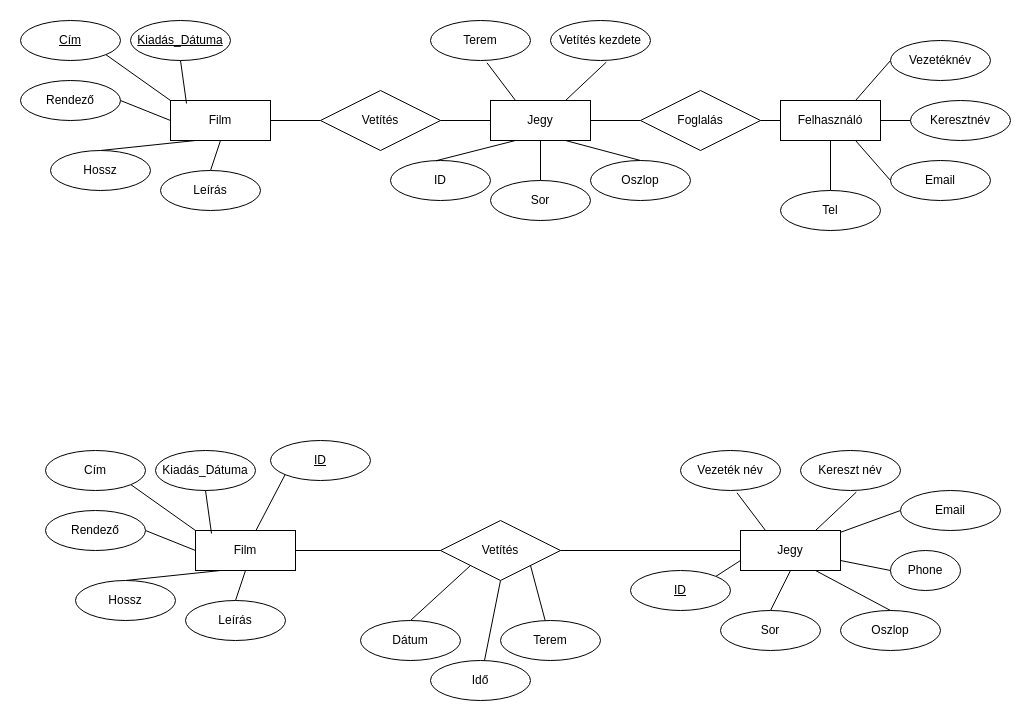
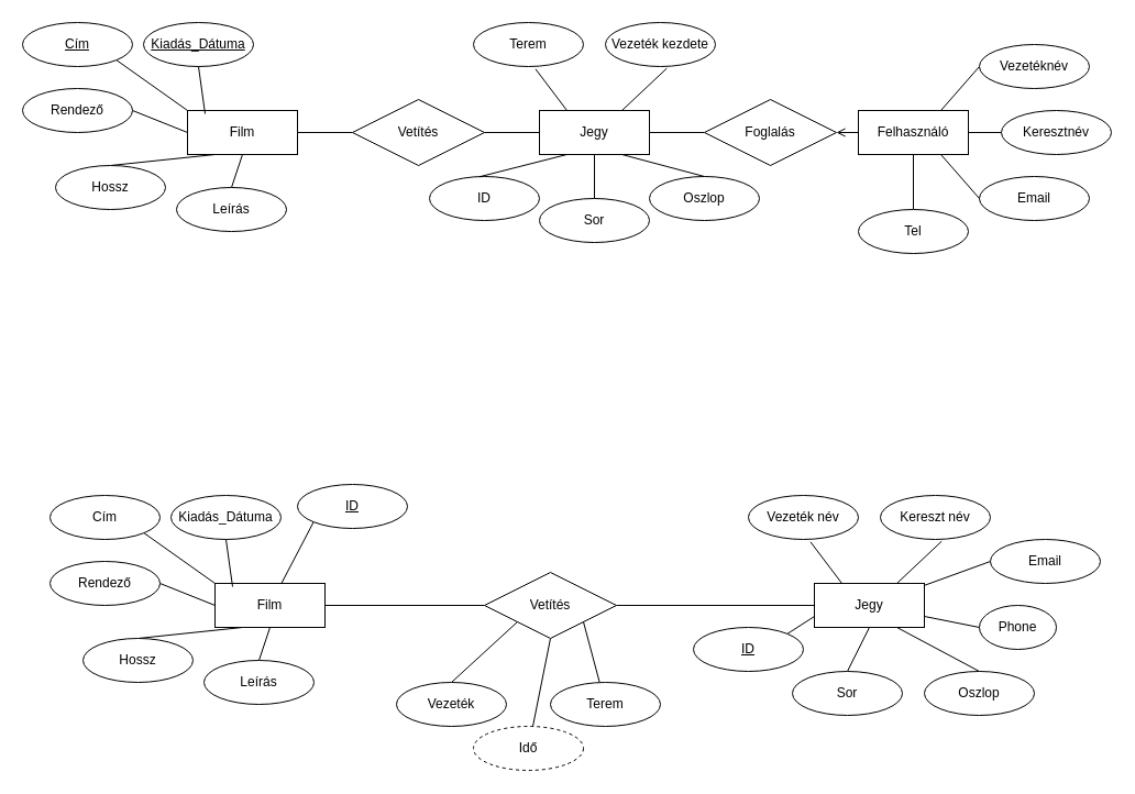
  <mxCell id="0" />
  <mxCell id="1" parent="0" />
  <mxCell id="2" style="edgeStyle=orthogonalEdgeStyle;rounded=0;orthogonalLoop=1;jettySize=auto;html=1;exitX=1;exitY=0.5;exitDx=0;exitDy=0;entryX=0;entryY=0.5;entryDx=0;entryDy=0;endArrow=none;endFill=0;" edge="1" parent="1" source="3" target="29"><mxGeometry relative="1" as="geometry" /></mxCell>
  <mxCell id="3" value="Film" style="whiteSpace=wrap;html=1;align=center;" vertex="1" parent="1"><mxGeometry x="170" y="100" width="100" height="40" as="geometry" /></mxCell>
- <mxCell id="4" style="edgeStyle=orthogonalEdgeStyle;rounded=0;orthogonalLoop=1;jettySize=auto;html=1;exitX=0;exitY=0.5;exitDx=0;exitDy=0;entryX=1;entryY=0.5;entryDx=0;entryDy=0;endArrow=none;endFill=0;" edge="1" parent="1" source="5" target="33"><mxGeometry relative="1" as="geometry" /></mxCell>
+ <mxCell id="4" style="edgeStyle=orthogonalEdgeStyle;rounded=0;orthogonalLoop=1;jettySize=auto;html=1;exitX=0;exitY=0.5;exitDx=0;exitDy=0;entryX=1;entryY=0.5;entryDx=0;entryDy=0;endArrow=open;endFill=0;" edge="1" parent="1" source="5" target="33"><mxGeometry relative="1" as="geometry" /></mxCell>
  <mxCell id="5" value="Felhasználó" style="whiteSpace=wrap;html=1;align=center;" vertex="1" parent="1"><mxGeometry x="780" y="100" width="100" height="40" as="geometry" /></mxCell>
  <mxCell id="6" style="rounded=0;orthogonalLoop=1;jettySize=auto;html=1;exitX=1;exitY=1;exitDx=0;exitDy=0;entryX=0;entryY=0;entryDx=0;entryDy=0;endArrow=none;endFill=0;" edge="1" parent="1" source="7" target="3"><mxGeometry relative="1" as="geometry" /></mxCell>
  <mxCell id="7" value="&lt;u&gt;Cím&lt;/u&gt;" style="ellipse;whiteSpace=wrap;html=1;align=center;" vertex="1" parent="1"><mxGeometry x="20" y="20" width="100" height="40" as="geometry" /></mxCell>
  <mxCell id="8" style="rounded=0;orthogonalLoop=1;jettySize=auto;html=1;exitX=1;exitY=0.5;exitDx=0;exitDy=0;entryX=0;entryY=0.5;entryDx=0;entryDy=0;endArrow=none;endFill=0;" edge="1" parent="1" source="9" target="3"><mxGeometry relative="1" as="geometry" /></mxCell>
  <mxCell id="9" value="Rendező&lt;span style=&quot;color: rgba(0, 0, 0, 0); font-family: monospace; font-size: 0px; text-align: start; text-wrap: nowrap;&quot;&gt;%3CmxGraphModel%3E%3Croot%3E%3CmxCell%20id%3D%220%22%2F%3E%3CmxCell%20id%3D%221%22%20parent%3D%220%22%2F%3E%3CmxCell%20id%3D%222%22%20value%3D%22C%C3%ADm%22%20style%3D%22ellipse%3BwhiteSpace%3Dwrap%3Bhtml%3D1%3Balign%3Dcenter%3B%22%20vertex%3D%221%22%20parent%3D%221%22%3E%3CmxGeometry%20x%3D%2230%22%20y%3D%22120%22%20width%3D%22100%22%20height%3D%2240%22%20as%3D%22geometry%22%2F%3E%3C%2FmxCell%3E%3C%2Froot%3E%3C%2FmxGraphModel%3E&lt;/span&gt;" style="ellipse;whiteSpace=wrap;html=1;align=center;" vertex="1" parent="1"><mxGeometry x="20" y="80" width="100" height="40" as="geometry" /></mxCell>
  <mxCell id="10" style="rounded=0;orthogonalLoop=1;jettySize=auto;html=1;exitX=0.5;exitY=0;exitDx=0;exitDy=0;entryX=0.25;entryY=1;entryDx=0;entryDy=0;endArrow=none;endFill=0;" edge="1" parent="1" source="11" target="3"><mxGeometry relative="1" as="geometry" /></mxCell>
  <mxCell id="11" value="Hossz" style="ellipse;whiteSpace=wrap;html=1;align=center;" vertex="1" parent="1"><mxGeometry x="50" y="150" width="100" height="40" as="geometry" /></mxCell>
  <mxCell id="12" style="rounded=0;orthogonalLoop=1;jettySize=auto;html=1;exitX=0.5;exitY=0;exitDx=0;exitDy=0;entryX=0.5;entryY=1;entryDx=0;entryDy=0;endArrow=none;endFill=0;" edge="1" parent="1" source="13" target="3"><mxGeometry relative="1" as="geometry" /></mxCell>
  <mxCell id="13" value="Leírás" style="ellipse;whiteSpace=wrap;html=1;align=center;" vertex="1" parent="1"><mxGeometry x="160" y="170" width="100" height="40" as="geometry" /></mxCell>
  <mxCell id="14" value="&lt;u&gt;Kiadás_Dátuma&lt;/u&gt;" style="ellipse;whiteSpace=wrap;html=1;align=center;" vertex="1" parent="1"><mxGeometry x="130" y="20" width="100" height="40" as="geometry" /></mxCell>
  <mxCell id="15" style="rounded=0;orthogonalLoop=1;jettySize=auto;html=1;exitX=0.5;exitY=1;exitDx=0;exitDy=0;entryX=0.16;entryY=0.075;entryDx=0;entryDy=0;entryPerimeter=0;endArrow=none;endFill=0;" edge="1" parent="1" source="14" target="3"><mxGeometry relative="1" as="geometry" /></mxCell>
  <mxCell id="16" style="rounded=0;orthogonalLoop=1;jettySize=auto;html=1;exitX=0;exitY=0.5;exitDx=0;exitDy=0;entryX=0.75;entryY=0;entryDx=0;entryDy=0;endArrow=none;endFill=0;" edge="1" parent="1" source="17" target="5"><mxGeometry relative="1" as="geometry" /></mxCell>
  <mxCell id="17" value="Vezetéknév" style="ellipse;whiteSpace=wrap;html=1;align=center;" vertex="1" parent="1"><mxGeometry x="890" y="40" width="100" height="40" as="geometry" /></mxCell>
  <mxCell id="18" style="rounded=0;orthogonalLoop=1;jettySize=auto;html=1;exitX=0;exitY=0.5;exitDx=0;exitDy=0;entryX=1;entryY=0.5;entryDx=0;entryDy=0;endArrow=none;endFill=0;" edge="1" parent="1" source="19" target="5"><mxGeometry relative="1" as="geometry" /></mxCell>
  <mxCell id="19" value="Keresztnév" style="ellipse;whiteSpace=wrap;html=1;align=center;" vertex="1" parent="1"><mxGeometry x="910" y="100" width="100" height="40" as="geometry" /></mxCell>
  <mxCell id="20" value="Email" style="ellipse;whiteSpace=wrap;html=1;align=center;" vertex="1" parent="1"><mxGeometry x="890" y="160" width="100" height="40" as="geometry" /></mxCell>
  <mxCell id="21" style="rounded=0;orthogonalLoop=1;jettySize=auto;html=1;exitX=0;exitY=0.5;exitDx=0;exitDy=0;entryX=0.75;entryY=1;entryDx=0;entryDy=0;endArrow=none;endFill=0;" edge="1" parent="1" source="20" target="5"><mxGeometry relative="1" as="geometry" /></mxCell>
  <mxCell id="22" style="rounded=0;orthogonalLoop=1;jettySize=auto;html=1;exitX=0.5;exitY=0;exitDx=0;exitDy=0;entryX=0.5;entryY=1;entryDx=0;entryDy=0;endArrow=none;endFill=0;" edge="1" parent="1" source="23" target="5"><mxGeometry relative="1" as="geometry" /></mxCell>
  <mxCell id="23" value="Tel" style="ellipse;whiteSpace=wrap;html=1;align=center;" vertex="1" parent="1"><mxGeometry x="780" y="190" width="100" height="40" as="geometry" /></mxCell>
- <mxCell id="24" value="Vetítés kezdete" style="ellipse;whiteSpace=wrap;html=1;align=center;" vertex="1" parent="1"><mxGeometry x="550" y="20" width="100" height="40" as="geometry" /></mxCell>
+ <mxCell id="24" value="Vezeték kezdete" style="ellipse;whiteSpace=wrap;html=1;align=center;" vertex="1" parent="1"><mxGeometry x="550" y="20" width="100" height="40" as="geometry" /></mxCell>
  <mxCell id="25" value="Terem" style="ellipse;whiteSpace=wrap;html=1;align=center;" vertex="1" parent="1"><mxGeometry x="430" y="20" width="100" height="40" as="geometry" /></mxCell>
  <mxCell id="26" value="Oszlop" style="ellipse;whiteSpace=wrap;html=1;align=center;" vertex="1" parent="1"><mxGeometry x="590" y="160" width="100" height="40" as="geometry" /></mxCell>
  <mxCell id="27" value="ID" style="ellipse;whiteSpace=wrap;html=1;align=center;" vertex="1" parent="1"><mxGeometry x="390" y="160" width="100" height="40" as="geometry" /></mxCell>
  <mxCell id="28" style="edgeStyle=orthogonalEdgeStyle;rounded=0;orthogonalLoop=1;jettySize=auto;html=1;exitX=1;exitY=0.5;exitDx=0;exitDy=0;endArrow=none;endFill=0;" edge="1" parent="1" source="29" target="32"><mxGeometry relative="1" as="geometry" /></mxCell>
  <mxCell id="29" value="Vetítés" style="shape=rhombus;perimeter=rhombusPerimeter;whiteSpace=wrap;html=1;align=center;" vertex="1" parent="1"><mxGeometry x="320" y="90" width="120" height="60" as="geometry" /></mxCell>
  <mxCell id="30" style="edgeStyle=orthogonalEdgeStyle;rounded=0;orthogonalLoop=1;jettySize=auto;html=1;exitX=1;exitY=0.5;exitDx=0;exitDy=0;entryX=0;entryY=0.5;entryDx=0;entryDy=0;endArrow=none;endFill=0;" edge="1" parent="1" source="32" target="33"><mxGeometry relative="1" as="geometry" /></mxCell>
  <mxCell id="31" style="rounded=0;orthogonalLoop=1;jettySize=auto;html=1;exitX=0.75;exitY=1;exitDx=0;exitDy=0;entryX=0.5;entryY=0;entryDx=0;entryDy=0;endArrow=none;endFill=0;" edge="1" parent="1" source="32" target="26"><mxGeometry relative="1" as="geometry" /></mxCell>
  <mxCell id="32" value="Jegy" style="whiteSpace=wrap;html=1;align=center;" vertex="1" parent="1"><mxGeometry x="490" y="100" width="100" height="40" as="geometry" /></mxCell>
  <mxCell id="33" value="Foglalás" style="shape=rhombus;perimeter=rhombusPerimeter;whiteSpace=wrap;html=1;align=center;" vertex="1" parent="1"><mxGeometry x="640" y="90" width="120" height="60" as="geometry" /></mxCell>
  <mxCell id="34" style="rounded=0;orthogonalLoop=1;jettySize=auto;html=1;exitX=0.25;exitY=0;exitDx=0;exitDy=0;entryX=0.565;entryY=1.058;entryDx=0;entryDy=0;entryPerimeter=0;endArrow=none;endFill=0;" edge="1" parent="1" source="32" target="25"><mxGeometry relative="1" as="geometry" /></mxCell>
  <mxCell id="35" style="rounded=0;orthogonalLoop=1;jettySize=auto;html=1;exitX=0.75;exitY=0;exitDx=0;exitDy=0;entryX=0.558;entryY=1.041;entryDx=0;entryDy=0;entryPerimeter=0;endArrow=none;endFill=0;" edge="1" parent="1" source="32" target="24"><mxGeometry relative="1" as="geometry" /></mxCell>
  <mxCell id="36" style="rounded=0;orthogonalLoop=1;jettySize=auto;html=1;exitX=0.25;exitY=1;exitDx=0;exitDy=0;entryX=0.455;entryY=0.006;entryDx=0;entryDy=0;entryPerimeter=0;endArrow=none;endFill=0;" edge="1" parent="1" source="32" target="27"><mxGeometry relative="1" as="geometry" /></mxCell>
  <mxCell id="37" style="edgeStyle=orthogonalEdgeStyle;rounded=0;orthogonalLoop=1;jettySize=auto;html=1;exitX=0.5;exitY=0;exitDx=0;exitDy=0;entryX=0.5;entryY=1;entryDx=0;entryDy=0;endArrow=none;endFill=0;" edge="1" parent="1" source="38" target="32"><mxGeometry relative="1" as="geometry" /></mxCell>
  <mxCell id="38" value="Sor" style="ellipse;whiteSpace=wrap;html=1;align=center;" vertex="1" parent="1"><mxGeometry x="490" y="180" width="100" height="40" as="geometry" /></mxCell>
  <mxCell id="39" style="edgeStyle=orthogonalEdgeStyle;rounded=0;orthogonalLoop=1;jettySize=auto;html=1;exitX=1;exitY=0.5;exitDx=0;exitDy=0;entryX=0;entryY=0.5;entryDx=0;entryDy=0;endArrow=none;endFill=0;" edge="1" parent="1" source="40" target="58"><mxGeometry relative="1" as="geometry" /></mxCell>
  <mxCell id="40" value="Film" style="whiteSpace=wrap;html=1;align=center;" vertex="1" parent="1"><mxGeometry x="195" y="530" width="100" height="40" as="geometry" /></mxCell>
  <mxCell id="41" style="rounded=0;orthogonalLoop=1;jettySize=auto;html=1;exitX=1;exitY=1;exitDx=0;exitDy=0;entryX=0;entryY=0;entryDx=0;entryDy=0;endArrow=none;endFill=0;" edge="1" parent="1" source="42" target="40"><mxGeometry relative="1" as="geometry" /></mxCell>
  <mxCell id="42" value="Cím" style="ellipse;whiteSpace=wrap;html=1;align=center;" vertex="1" parent="1"><mxGeometry x="45" y="450" width="100" height="40" as="geometry" /></mxCell>
  <mxCell id="43" style="rounded=0;orthogonalLoop=1;jettySize=auto;html=1;exitX=1;exitY=0.5;exitDx=0;exitDy=0;entryX=0;entryY=0.5;entryDx=0;entryDy=0;endArrow=none;endFill=0;" edge="1" parent="1" source="44" target="40"><mxGeometry relative="1" as="geometry" /></mxCell>
  <mxCell id="44" value="Rendező&lt;span style=&quot;color: rgba(0, 0, 0, 0); font-family: monospace; font-size: 0px; text-align: start; text-wrap: nowrap;&quot;&gt;%3CmxGraphModel%3E%3Croot%3E%3CmxCell%20id%3D%220%22%2F%3E%3CmxCell%20id%3D%221%22%20parent%3D%220%22%2F%3E%3CmxCell%20id%3D%222%22%20value%3D%22C%C3%ADm%22%20style%3D%22ellipse%3BwhiteSpace%3Dwrap%3Bhtml%3D1%3Balign%3Dcenter%3B%22%20vertex%3D%221%22%20parent%3D%221%22%3E%3CmxGeometry%20x%3D%2230%22%20y%3D%22120%22%20width%3D%22100%22%20height%3D%2240%22%20as%3D%22geometry%22%2F%3E%3C%2FmxCell%3E%3C%2Froot%3E%3C%2FmxGraphModel%3E&lt;/span&gt;" style="ellipse;whiteSpace=wrap;html=1;align=center;" vertex="1" parent="1"><mxGeometry x="45" y="510" width="100" height="40" as="geometry" /></mxCell>
  <mxCell id="45" style="rounded=0;orthogonalLoop=1;jettySize=auto;html=1;exitX=0.5;exitY=0;exitDx=0;exitDy=0;entryX=0.25;entryY=1;entryDx=0;entryDy=0;endArrow=none;endFill=0;" edge="1" parent="1" source="46" target="40"><mxGeometry relative="1" as="geometry" /></mxCell>
  <mxCell id="46" value="Hossz" style="ellipse;whiteSpace=wrap;html=1;align=center;" vertex="1" parent="1"><mxGeometry x="75" y="580" width="100" height="40" as="geometry" /></mxCell>
  <mxCell id="47" style="rounded=0;orthogonalLoop=1;jettySize=auto;html=1;exitX=0.5;exitY=0;exitDx=0;exitDy=0;entryX=0.5;entryY=1;entryDx=0;entryDy=0;endArrow=none;endFill=0;" edge="1" parent="1" source="48" target="40"><mxGeometry relative="1" as="geometry" /></mxCell>
  <mxCell id="48" value="Leírás" style="ellipse;whiteSpace=wrap;html=1;align=center;" vertex="1" parent="1"><mxGeometry x="185" y="600" width="100" height="40" as="geometry" /></mxCell>
  <mxCell id="49" value="Kiadás_Dátuma" style="ellipse;whiteSpace=wrap;html=1;align=center;" vertex="1" parent="1"><mxGeometry x="155" y="450" width="100" height="40" as="geometry" /></mxCell>
  <mxCell id="50" style="rounded=0;orthogonalLoop=1;jettySize=auto;html=1;exitX=0.5;exitY=1;exitDx=0;exitDy=0;entryX=0.16;entryY=0.075;entryDx=0;entryDy=0;entryPerimeter=0;endArrow=none;endFill=0;" edge="1" parent="1" source="49" target="40"><mxGeometry relative="1" as="geometry" /></mxCell>
  <mxCell id="51" value="Kereszt név" style="ellipse;whiteSpace=wrap;html=1;align=center;" vertex="1" parent="1"><mxGeometry x="800" y="450" width="100" height="40" as="geometry" /></mxCell>
  <mxCell id="52" value="Vezeték név" style="ellipse;whiteSpace=wrap;html=1;align=center;" vertex="1" parent="1"><mxGeometry x="680" y="450" width="100" height="40" as="geometry" /></mxCell>
  <mxCell id="53" value="Oszlop" style="ellipse;whiteSpace=wrap;html=1;align=center;" vertex="1" parent="1"><mxGeometry x="840" y="610" width="100" height="40" as="geometry" /></mxCell>
  <mxCell id="54" style="rounded=0;orthogonalLoop=1;jettySize=auto;html=1;exitX=1;exitY=0.5;exitDx=0;exitDy=0;endArrow=none;endFill=0;" edge="1" parent="1" source="58" target="60"><mxGeometry relative="1" as="geometry" /></mxCell>
  <mxCell id="55" style="rounded=0;orthogonalLoop=1;jettySize=auto;html=1;exitX=0;exitY=1;exitDx=0;exitDy=0;entryX=0.5;entryY=0;entryDx=0;entryDy=0;endArrow=none;endFill=0;" edge="1" parent="1" source="58" target="67"><mxGeometry relative="1" as="geometry" /></mxCell>
  <mxCell id="56" style="rounded=0;orthogonalLoop=1;jettySize=auto;html=1;exitX=1;exitY=1;exitDx=0;exitDy=0;endArrow=none;endFill=0;" edge="1" parent="1" source="58" target="68"><mxGeometry relative="1" as="geometry" /></mxCell>
  <mxCell id="57" style="rounded=0;orthogonalLoop=1;jettySize=auto;html=1;exitX=0.5;exitY=1;exitDx=0;exitDy=0;endArrow=none;endFill=0;" edge="1" parent="1" source="58" target="75"><mxGeometry relative="1" as="geometry" /></mxCell>
  <mxCell id="58" value="Vetítés" style="shape=rhombus;perimeter=rhombusPerimeter;whiteSpace=wrap;html=1;align=center;" vertex="1" parent="1"><mxGeometry x="440" y="520" width="120" height="60" as="geometry" /></mxCell>
  <mxCell id="59" style="rounded=0;orthogonalLoop=1;jettySize=auto;html=1;exitX=0.75;exitY=1;exitDx=0;exitDy=0;entryX=0.5;entryY=0;entryDx=0;entryDy=0;endArrow=none;endFill=0;" edge="1" parent="1" source="60" target="53"><mxGeometry relative="1" as="geometry" /></mxCell>
  <mxCell id="60" value="Jegy" style="whiteSpace=wrap;html=1;align=center;" vertex="1" parent="1"><mxGeometry x="740" y="530" width="100" height="40" as="geometry" /></mxCell>
  <mxCell id="61" style="rounded=0;orthogonalLoop=1;jettySize=auto;html=1;exitX=0.25;exitY=0;exitDx=0;exitDy=0;entryX=0.565;entryY=1.058;entryDx=0;entryDy=0;entryPerimeter=0;endArrow=none;endFill=0;" edge="1" parent="1" source="60" target="52"><mxGeometry relative="1" as="geometry" /></mxCell>
  <mxCell id="62" style="rounded=0;orthogonalLoop=1;jettySize=auto;html=1;exitX=0.75;exitY=0;exitDx=0;exitDy=0;entryX=0.558;entryY=1.041;entryDx=0;entryDy=0;entryPerimeter=0;endArrow=none;endFill=0;fontStyle=4" edge="1" parent="1" source="60" target="51"><mxGeometry relative="1" as="geometry" /></mxCell>
  <mxCell id="63" style="rounded=0;orthogonalLoop=1;jettySize=auto;html=1;exitX=0.5;exitY=0;exitDx=0;exitDy=0;entryX=0.5;entryY=1;entryDx=0;entryDy=0;endArrow=none;endFill=0;" edge="1" parent="1" source="64" target="60"><mxGeometry relative="1" as="geometry" /></mxCell>
  <mxCell id="64" value="Sor" style="ellipse;whiteSpace=wrap;html=1;align=center;" vertex="1" parent="1"><mxGeometry x="720" y="610" width="100" height="40" as="geometry" /></mxCell>
  <mxCell id="65" style="rounded=0;orthogonalLoop=1;jettySize=auto;html=1;exitX=0;exitY=1;exitDx=0;exitDy=0;endArrow=none;endFill=0;" edge="1" parent="1" source="66" target="40"><mxGeometry relative="1" as="geometry" /></mxCell>
  <mxCell id="66" value="&lt;u&gt;ID&lt;/u&gt;" style="ellipse;whiteSpace=wrap;html=1;align=center;" vertex="1" parent="1"><mxGeometry x="270" y="440" width="100" height="40" as="geometry" /></mxCell>
- <mxCell id="67" value="Dátum" style="ellipse;whiteSpace=wrap;html=1;align=center;" vertex="1" parent="1"><mxGeometry x="360" y="620" width="100" height="40" as="geometry" /></mxCell>
+ <mxCell id="67" value="Vezeték" style="ellipse;whiteSpace=wrap;html=1;align=center;" vertex="1" parent="1"><mxGeometry x="360" y="620" width="100" height="40" as="geometry" /></mxCell>
  <mxCell id="68" value="Terem" style="ellipse;whiteSpace=wrap;html=1;align=center;" vertex="1" parent="1"><mxGeometry x="500" y="620" width="100" height="40" as="geometry" /></mxCell>
  <mxCell id="69" style="rounded=0;orthogonalLoop=1;jettySize=auto;html=1;exitX=0;exitY=0.5;exitDx=0;exitDy=0;endArrow=none;endFill=0;" edge="1" parent="1" source="70" target="60"><mxGeometry relative="1" as="geometry" /></mxCell>
  <mxCell id="70" value="Email" style="ellipse;whiteSpace=wrap;html=1;align=center;" vertex="1" parent="1"><mxGeometry x="900" y="490" width="100" height="40" as="geometry" /></mxCell>
  <mxCell id="71" style="rounded=0;orthogonalLoop=1;jettySize=auto;html=1;exitX=0;exitY=0.5;exitDx=0;exitDy=0;entryX=1;entryY=0.75;entryDx=0;entryDy=0;endArrow=none;endFill=0;" edge="1" parent="1" source="72" target="60"><mxGeometry relative="1" as="geometry" /></mxCell>
  <mxCell id="72" value="Phone" style="ellipse;whiteSpace=wrap;html=1;align=center;" vertex="1" parent="1"><mxGeometry x="890" y="550" width="70" height="40" as="geometry" /></mxCell>
  <mxCell id="73" style="rounded=0;orthogonalLoop=1;jettySize=auto;html=1;exitX=1;exitY=0;exitDx=0;exitDy=0;entryX=0;entryY=0.75;entryDx=0;entryDy=0;endArrow=none;endFill=0;" edge="1" parent="1" source="74" target="60"><mxGeometry relative="1" as="geometry" /></mxCell>
  <mxCell id="74" value="&lt;u&gt;ID&lt;/u&gt;" style="ellipse;whiteSpace=wrap;html=1;align=center;" vertex="1" parent="1"><mxGeometry x="630" y="570" width="100" height="40" as="geometry" /></mxCell>
- <mxCell id="75" value="Idő" style="ellipse;whiteSpace=wrap;html=1;align=center;" vertex="1" parent="1"><mxGeometry x="430" y="660" width="100" height="40" as="geometry" /></mxCell>
+ <mxCell id="75" value="Idő" style="ellipse;whiteSpace=wrap;html=1;align=center;dashed=1;" vertex="1" parent="1"><mxGeometry x="430" y="660" width="100" height="40" as="geometry" /></mxCell>
